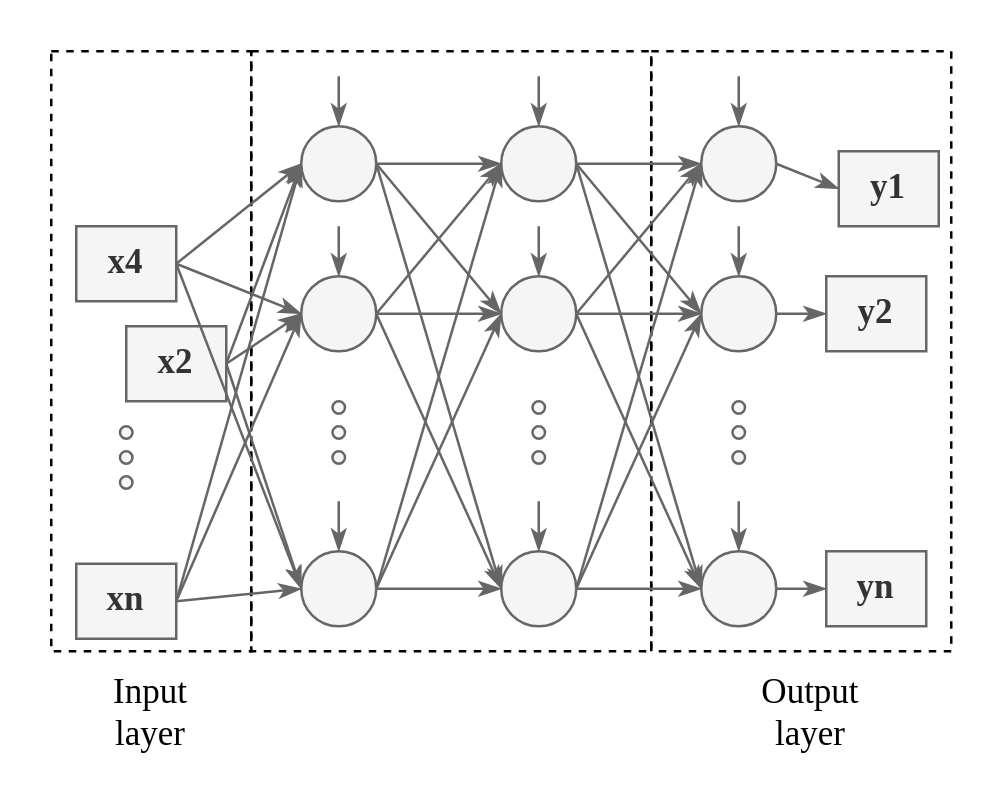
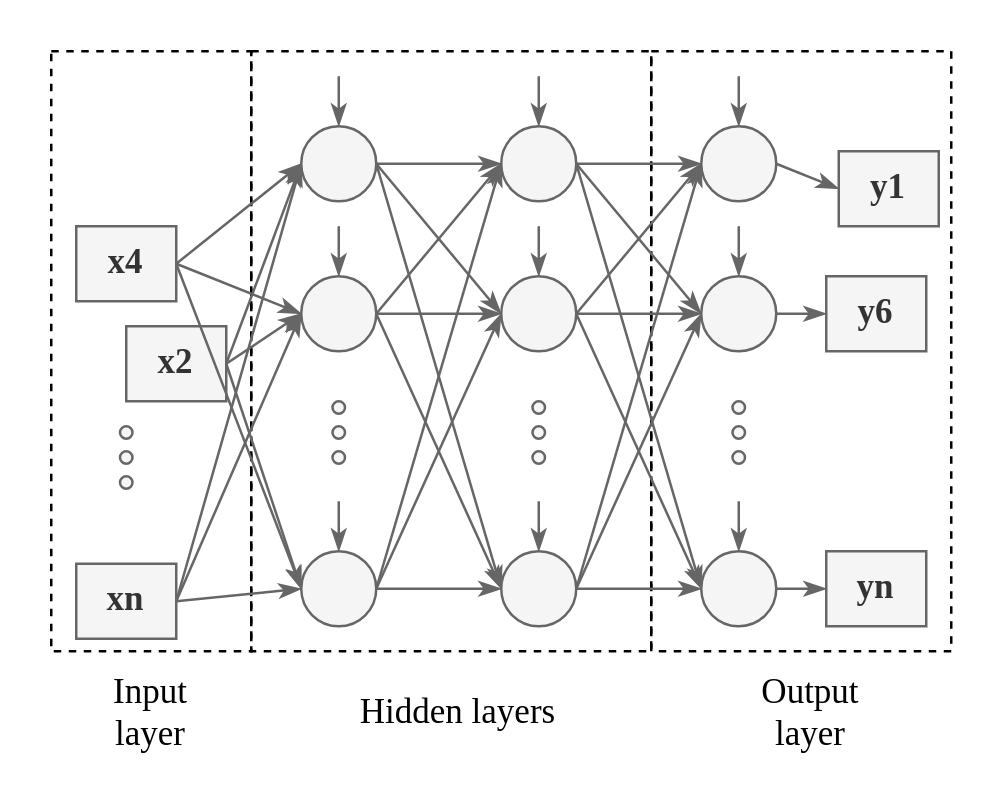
  <mxCell id="0" />
  <mxCell id="1" parent="0" />
  <mxCell id="2" value="" style="rounded=0;whiteSpace=wrap;html=1;fillColor=none;dashed=1;" vertex="1" parent="1"><mxGeometry x="260" y="20" width="120" height="240" as="geometry" /></mxCell>
  <mxCell id="3" value="" style="rounded=0;whiteSpace=wrap;html=1;fillColor=none;dashed=1;" vertex="1" parent="1"><mxGeometry x="20" y="20" width="80" height="240" as="geometry" /></mxCell>
  <mxCell id="4" value="" style="rounded=0;whiteSpace=wrap;html=1;fillColor=none;dashed=1;" vertex="1" parent="1"><mxGeometry x="100" y="20" width="160" height="240" as="geometry" /></mxCell>
  <mxCell id="5" value="x4" style="text;html=1;align=center;verticalAlign=middle;whiteSpace=wrap;rounded=0;fontFamily=Times New Roman;fontSize=14;fontStyle=1;fillColor=#f5f5f5;fontColor=#333333;strokeColor=#666666;" vertex="1" parent="1"><mxGeometry x="30" y="90" width="40" height="30" as="geometry" /></mxCell>
  <mxCell id="6" value="x2" style="text;html=1;align=center;verticalAlign=middle;whiteSpace=wrap;rounded=0;fontFamily=Times New Roman;fontSize=14;fontStyle=1;fillColor=#f5f5f5;fontColor=#333333;strokeColor=#666666;" vertex="1" parent="1"><mxGeometry x="50" y="130" width="40" height="30" as="geometry" /></mxCell>
  <mxCell id="7" value="xn" style="text;html=1;align=center;verticalAlign=middle;whiteSpace=wrap;rounded=0;fontFamily=Times New Roman;fontSize=14;fontStyle=1;fillColor=#f5f5f5;fontColor=#333333;strokeColor=#666666;" vertex="1" parent="1"><mxGeometry x="30" y="225" width="40" height="30" as="geometry" /></mxCell>
  <mxCell id="8" value="" style="ellipse;whiteSpace=wrap;html=1;aspect=fixed;fillColor=#f5f5f5;fontColor=#333333;strokeColor=#666666;" vertex="1" parent="1"><mxGeometry x="47.5" y="170" width="5" height="5" as="geometry" /></mxCell>
  <mxCell id="9" value="" style="ellipse;whiteSpace=wrap;html=1;aspect=fixed;fillColor=#f5f5f5;fontColor=#333333;strokeColor=#666666;" vertex="1" parent="1"><mxGeometry x="47.5" y="180" width="5" height="5" as="geometry" /></mxCell>
  <mxCell id="10" value="" style="ellipse;whiteSpace=wrap;html=1;aspect=fixed;fillColor=#f5f5f5;fontColor=#333333;strokeColor=#666666;" vertex="1" parent="1"><mxGeometry x="47.5" y="190" width="5" height="5" as="geometry" /></mxCell>
  <mxCell id="11" value="" style="ellipse;whiteSpace=wrap;html=1;aspect=fixed;fillColor=#f5f5f5;fontColor=#333333;strokeColor=#666666;" vertex="1" parent="1"><mxGeometry x="120" y="50" width="30" height="30" as="geometry" /></mxCell>
  <mxCell id="12" value="" style="ellipse;whiteSpace=wrap;html=1;aspect=fixed;fillColor=#f5f5f5;fontColor=#333333;strokeColor=#666666;" vertex="1" parent="1"><mxGeometry x="120" y="110" width="30" height="30" as="geometry" /></mxCell>
  <mxCell id="13" value="" style="ellipse;whiteSpace=wrap;html=1;aspect=fixed;fillColor=#f5f5f5;fontColor=#333333;strokeColor=#666666;" vertex="1" parent="1"><mxGeometry x="120" y="220" width="30" height="30" as="geometry" /></mxCell>
  <mxCell id="14" value="" style="ellipse;whiteSpace=wrap;html=1;aspect=fixed;fillColor=#f5f5f5;fontColor=#333333;strokeColor=#666666;" vertex="1" parent="1"><mxGeometry x="132.5" y="160" width="5" height="5" as="geometry" /></mxCell>
  <mxCell id="15" value="" style="ellipse;whiteSpace=wrap;html=1;aspect=fixed;fillColor=#f5f5f5;fontColor=#333333;strokeColor=#666666;" vertex="1" parent="1"><mxGeometry x="132.5" y="170" width="5" height="5" as="geometry" /></mxCell>
  <mxCell id="16" value="" style="ellipse;whiteSpace=wrap;html=1;aspect=fixed;fillColor=#f5f5f5;fontColor=#333333;strokeColor=#666666;" vertex="1" parent="1"><mxGeometry x="132.5" y="180" width="5" height="5" as="geometry" /></mxCell>
  <mxCell id="17" value="" style="ellipse;whiteSpace=wrap;html=1;aspect=fixed;fillColor=#f5f5f5;fontColor=#333333;strokeColor=#666666;" vertex="1" parent="1"><mxGeometry x="200" y="50" width="30" height="30" as="geometry" /></mxCell>
  <mxCell id="18" value="" style="ellipse;whiteSpace=wrap;html=1;aspect=fixed;fillColor=#f5f5f5;fontColor=#333333;strokeColor=#666666;" vertex="1" parent="1"><mxGeometry x="200" y="110" width="30" height="30" as="geometry" /></mxCell>
  <mxCell id="19" value="" style="ellipse;whiteSpace=wrap;html=1;aspect=fixed;fillColor=#f5f5f5;fontColor=#333333;strokeColor=#666666;" vertex="1" parent="1"><mxGeometry x="200" y="220" width="30" height="30" as="geometry" /></mxCell>
  <mxCell id="20" value="" style="ellipse;whiteSpace=wrap;html=1;aspect=fixed;fillColor=#f5f5f5;fontColor=#333333;strokeColor=#666666;" vertex="1" parent="1"><mxGeometry x="212.5" y="160" width="5" height="5" as="geometry" /></mxCell>
  <mxCell id="21" value="" style="ellipse;whiteSpace=wrap;html=1;aspect=fixed;fillColor=#f5f5f5;fontColor=#333333;strokeColor=#666666;" vertex="1" parent="1"><mxGeometry x="212.5" y="170" width="5" height="5" as="geometry" /></mxCell>
  <mxCell id="22" value="" style="ellipse;whiteSpace=wrap;html=1;aspect=fixed;fillColor=#f5f5f5;fontColor=#333333;strokeColor=#666666;" vertex="1" parent="1"><mxGeometry x="212.5" y="180" width="5" height="5" as="geometry" /></mxCell>
  <mxCell id="23" value="" style="ellipse;whiteSpace=wrap;html=1;aspect=fixed;fillColor=#f5f5f5;fontColor=#333333;strokeColor=#666666;" vertex="1" parent="1"><mxGeometry x="280" y="50" width="30" height="30" as="geometry" /></mxCell>
  <mxCell id="24" value="" style="ellipse;whiteSpace=wrap;html=1;aspect=fixed;fillColor=#f5f5f5;fontColor=#333333;strokeColor=#666666;" vertex="1" parent="1"><mxGeometry x="280" y="110" width="30" height="30" as="geometry" /></mxCell>
  <mxCell id="25" value="" style="ellipse;whiteSpace=wrap;html=1;aspect=fixed;fillColor=#f5f5f5;fontColor=#333333;strokeColor=#666666;" vertex="1" parent="1"><mxGeometry x="280" y="220" width="30" height="30" as="geometry" /></mxCell>
  <mxCell id="26" value="" style="ellipse;whiteSpace=wrap;html=1;aspect=fixed;fillColor=#f5f5f5;fontColor=#333333;strokeColor=#666666;" vertex="1" parent="1"><mxGeometry x="292.5" y="160" width="5" height="5" as="geometry" /></mxCell>
  <mxCell id="27" value="" style="ellipse;whiteSpace=wrap;html=1;aspect=fixed;fillColor=#f5f5f5;fontColor=#333333;strokeColor=#666666;" vertex="1" parent="1"><mxGeometry x="292.5" y="170" width="5" height="5" as="geometry" /></mxCell>
  <mxCell id="28" value="" style="ellipse;whiteSpace=wrap;html=1;aspect=fixed;fillColor=#f5f5f5;fontColor=#333333;strokeColor=#666666;" vertex="1" parent="1"><mxGeometry x="292.5" y="180" width="5" height="5" as="geometry" /></mxCell>
  <mxCell id="29" value="" style="endArrow=classicThin;html=1;rounded=0;exitX=1;exitY=0.5;exitDx=0;exitDy=0;entryX=0;entryY=0.5;entryDx=0;entryDy=0;endFill=1;fillColor=#f5f5f5;strokeColor=#666666;" edge="1" parent="1" source="5" target="11"><mxGeometry width="50" height="50" relative="1" as="geometry"><mxPoint x="120" y="180" as="sourcePoint" /><mxPoint x="170" y="130" as="targetPoint" /></mxGeometry></mxCell>
  <mxCell id="30" value="" style="endArrow=classicThin;html=1;rounded=0;exitX=1;exitY=0.5;exitDx=0;exitDy=0;entryX=0;entryY=0.5;entryDx=0;entryDy=0;endFill=1;fillColor=#f5f5f5;strokeColor=#666666;" edge="1" parent="1" source="5" target="12"><mxGeometry width="50" height="50" relative="1" as="geometry"><mxPoint x="80" y="115" as="sourcePoint" /><mxPoint x="130" y="95" as="targetPoint" /></mxGeometry></mxCell>
  <mxCell id="31" value="" style="endArrow=classicThin;html=1;rounded=0;exitX=1;exitY=0.5;exitDx=0;exitDy=0;entryX=0;entryY=0.5;entryDx=0;entryDy=0;endFill=1;fillColor=#f5f5f5;strokeColor=#666666;" edge="1" parent="1" source="5" target="13"><mxGeometry width="50" height="50" relative="1" as="geometry"><mxPoint x="90" y="125" as="sourcePoint" /><mxPoint x="140" y="105" as="targetPoint" /></mxGeometry></mxCell>
  <mxCell id="32" value="" style="endArrow=classicThin;html=1;rounded=0;exitX=1;exitY=0.5;exitDx=0;exitDy=0;entryX=0;entryY=0.5;entryDx=0;entryDy=0;endFill=1;fillColor=#f5f5f5;strokeColor=#666666;" edge="1" parent="1" source="6" target="11"><mxGeometry width="50" height="50" relative="1" as="geometry"><mxPoint x="100" y="135" as="sourcePoint" /><mxPoint x="150" y="115" as="targetPoint" /></mxGeometry></mxCell>
  <mxCell id="33" value="" style="endArrow=classicThin;html=1;rounded=0;exitX=1;exitY=0.5;exitDx=0;exitDy=0;entryX=0;entryY=0.5;entryDx=0;entryDy=0;endFill=1;fillColor=#f5f5f5;strokeColor=#666666;" edge="1" parent="1" source="6" target="12"><mxGeometry width="50" height="50" relative="1" as="geometry"><mxPoint x="110" y="145" as="sourcePoint" /><mxPoint x="160" y="125" as="targetPoint" /></mxGeometry></mxCell>
  <mxCell id="34" value="" style="endArrow=classicThin;html=1;rounded=0;exitX=1;exitY=0.5;exitDx=0;exitDy=0;entryX=0;entryY=0.5;entryDx=0;entryDy=0;endFill=1;fillColor=#f5f5f5;strokeColor=#666666;" edge="1" parent="1" source="7" target="13"><mxGeometry width="50" height="50" relative="1" as="geometry"><mxPoint x="120" y="155" as="sourcePoint" /><mxPoint x="170" y="135" as="targetPoint" /></mxGeometry></mxCell>
  <mxCell id="35" value="" style="endArrow=classicThin;html=1;rounded=0;exitX=1;exitY=0.5;exitDx=0;exitDy=0;entryX=0;entryY=0.5;entryDx=0;entryDy=0;endFill=1;fillColor=#f5f5f5;strokeColor=#666666;" edge="1" parent="1" source="6" target="13"><mxGeometry width="50" height="50" relative="1" as="geometry"><mxPoint x="130" y="165" as="sourcePoint" /><mxPoint x="180" y="145" as="targetPoint" /></mxGeometry></mxCell>
  <mxCell id="36" value="" style="endArrow=classicThin;html=1;rounded=0;exitX=1;exitY=0.5;exitDx=0;exitDy=0;entryX=0;entryY=0.5;entryDx=0;entryDy=0;endFill=1;fillColor=#f5f5f5;strokeColor=#666666;" edge="1" parent="1" source="7" target="12"><mxGeometry width="50" height="50" relative="1" as="geometry"><mxPoint x="140" y="175" as="sourcePoint" /><mxPoint x="190" y="155" as="targetPoint" /></mxGeometry></mxCell>
  <mxCell id="37" value="" style="endArrow=classicThin;html=1;rounded=0;exitX=1;exitY=0.5;exitDx=0;exitDy=0;entryX=0;entryY=0.5;entryDx=0;entryDy=0;endFill=1;fillColor=#f5f5f5;strokeColor=#666666;" edge="1" parent="1" source="7" target="11"><mxGeometry width="50" height="50" relative="1" as="geometry"><mxPoint x="150" y="185" as="sourcePoint" /><mxPoint x="200" y="165" as="targetPoint" /></mxGeometry></mxCell>
  <mxCell id="38" value="" style="endArrow=classicThin;html=1;rounded=0;exitX=1;exitY=0.5;exitDx=0;exitDy=0;entryX=0;entryY=0.5;entryDx=0;entryDy=0;endFill=1;fillColor=#f5f5f5;strokeColor=#666666;" edge="1" parent="1" source="11" target="17"><mxGeometry width="50" height="50" relative="1" as="geometry"><mxPoint x="162.5" y="70" as="sourcePoint" /><mxPoint x="212.5" y="30" as="targetPoint" /></mxGeometry></mxCell>
  <mxCell id="39" value="" style="endArrow=classicThin;html=1;rounded=0;exitX=1;exitY=0.5;exitDx=0;exitDy=0;entryX=0;entryY=0.5;entryDx=0;entryDy=0;endFill=1;fillColor=#f5f5f5;strokeColor=#666666;" edge="1" parent="1" source="11" target="18"><mxGeometry width="50" height="50" relative="1" as="geometry"><mxPoint x="160" y="75" as="sourcePoint" /><mxPoint x="210" y="75" as="targetPoint" /></mxGeometry></mxCell>
  <mxCell id="40" value="" style="endArrow=classicThin;html=1;rounded=0;exitX=1;exitY=0.5;exitDx=0;exitDy=0;entryX=0;entryY=0.5;entryDx=0;entryDy=0;endFill=1;fillColor=#f5f5f5;strokeColor=#666666;" edge="1" parent="1" source="11" target="19"><mxGeometry width="50" height="50" relative="1" as="geometry"><mxPoint x="170" y="85" as="sourcePoint" /><mxPoint x="220" y="85" as="targetPoint" /></mxGeometry></mxCell>
  <mxCell id="41" value="" style="endArrow=classicThin;html=1;rounded=0;exitX=1;exitY=0.5;exitDx=0;exitDy=0;entryX=0;entryY=0.5;entryDx=0;entryDy=0;endFill=1;fillColor=#f5f5f5;strokeColor=#666666;" edge="1" parent="1" source="12" target="17"><mxGeometry width="50" height="50" relative="1" as="geometry"><mxPoint x="180" y="95" as="sourcePoint" /><mxPoint x="230" y="95" as="targetPoint" /></mxGeometry></mxCell>
  <mxCell id="42" value="" style="endArrow=classicThin;html=1;rounded=0;exitX=1;exitY=0.5;exitDx=0;exitDy=0;entryX=0;entryY=0.5;entryDx=0;entryDy=0;endFill=1;fillColor=#f5f5f5;strokeColor=#666666;" edge="1" parent="1" source="12" target="18"><mxGeometry width="50" height="50" relative="1" as="geometry"><mxPoint x="190" y="105" as="sourcePoint" /><mxPoint x="240" y="105" as="targetPoint" /></mxGeometry></mxCell>
  <mxCell id="43" value="" style="endArrow=classicThin;html=1;rounded=0;exitX=1;exitY=0.5;exitDx=0;exitDy=0;entryX=0;entryY=0.5;entryDx=0;entryDy=0;endFill=1;fillColor=#f5f5f5;strokeColor=#666666;" edge="1" parent="1" source="12" target="19"><mxGeometry width="50" height="50" relative="1" as="geometry"><mxPoint x="200" y="115" as="sourcePoint" /><mxPoint x="250" y="115" as="targetPoint" /></mxGeometry></mxCell>
  <mxCell id="44" value="" style="endArrow=classicThin;html=1;rounded=0;exitX=1;exitY=0.5;exitDx=0;exitDy=0;entryX=0;entryY=0.5;entryDx=0;entryDy=0;endFill=1;fillColor=#f5f5f5;strokeColor=#666666;" edge="1" parent="1" source="13" target="19"><mxGeometry width="50" height="50" relative="1" as="geometry"><mxPoint x="210" y="125" as="sourcePoint" /><mxPoint x="260" y="125" as="targetPoint" /></mxGeometry></mxCell>
  <mxCell id="45" value="" style="endArrow=classicThin;html=1;rounded=0;exitX=1;exitY=0.5;exitDx=0;exitDy=0;entryX=0;entryY=0.5;entryDx=0;entryDy=0;endFill=1;fillColor=#f5f5f5;strokeColor=#666666;" edge="1" parent="1" source="13" target="18"><mxGeometry width="50" height="50" relative="1" as="geometry"><mxPoint x="220" y="135" as="sourcePoint" /><mxPoint x="270" y="135" as="targetPoint" /></mxGeometry></mxCell>
  <mxCell id="46" value="" style="endArrow=classicThin;html=1;rounded=0;exitX=1;exitY=0.5;exitDx=0;exitDy=0;entryX=0;entryY=0.5;entryDx=0;entryDy=0;endFill=1;fillColor=#f5f5f5;strokeColor=#666666;" edge="1" parent="1" source="13" target="17"><mxGeometry width="50" height="50" relative="1" as="geometry"><mxPoint x="230" y="145" as="sourcePoint" /><mxPoint x="280" y="145" as="targetPoint" /></mxGeometry></mxCell>
  <mxCell id="47" value="" style="endArrow=classicThin;html=1;rounded=0;exitX=1;exitY=0.5;exitDx=0;exitDy=0;entryX=0;entryY=0.5;entryDx=0;entryDy=0;endFill=1;fillColor=#f5f5f5;strokeColor=#666666;" edge="1" parent="1" source="17" target="23"><mxGeometry width="50" height="50" relative="1" as="geometry"><mxPoint x="160" y="75" as="sourcePoint" /><mxPoint x="210" y="75" as="targetPoint" /></mxGeometry></mxCell>
  <mxCell id="48" value="" style="endArrow=classicThin;html=1;rounded=0;exitX=1;exitY=0.5;exitDx=0;exitDy=0;entryX=0;entryY=0.5;entryDx=0;entryDy=0;endFill=1;fillColor=#f5f5f5;strokeColor=#666666;" edge="1" parent="1" source="17" target="24"><mxGeometry width="50" height="50" relative="1" as="geometry"><mxPoint x="240" y="75" as="sourcePoint" /><mxPoint x="290" y="75" as="targetPoint" /></mxGeometry></mxCell>
  <mxCell id="49" value="" style="endArrow=classicThin;html=1;rounded=0;exitX=1;exitY=0.5;exitDx=0;exitDy=0;entryX=0;entryY=0.5;entryDx=0;entryDy=0;endFill=1;fillColor=#f5f5f5;strokeColor=#666666;" edge="1" parent="1" source="17" target="25"><mxGeometry width="50" height="50" relative="1" as="geometry"><mxPoint x="250" y="85" as="sourcePoint" /><mxPoint x="300" y="85" as="targetPoint" /></mxGeometry></mxCell>
  <mxCell id="50" value="" style="endArrow=classicThin;html=1;rounded=0;exitX=1;exitY=0.5;exitDx=0;exitDy=0;entryX=0;entryY=0.5;entryDx=0;entryDy=0;endFill=1;fillColor=#f5f5f5;strokeColor=#666666;" edge="1" parent="1" source="18" target="23"><mxGeometry width="50" height="50" relative="1" as="geometry"><mxPoint x="260" y="95" as="sourcePoint" /><mxPoint x="310" y="95" as="targetPoint" /></mxGeometry></mxCell>
  <mxCell id="51" value="" style="endArrow=classicThin;html=1;rounded=0;exitX=1;exitY=0.5;exitDx=0;exitDy=0;entryX=0;entryY=0.5;entryDx=0;entryDy=0;endFill=1;fillColor=#f5f5f5;strokeColor=#666666;" edge="1" parent="1" source="18" target="24"><mxGeometry width="50" height="50" relative="1" as="geometry"><mxPoint x="270" y="105" as="sourcePoint" /><mxPoint x="320" y="105" as="targetPoint" /></mxGeometry></mxCell>
  <mxCell id="52" value="" style="endArrow=classicThin;html=1;rounded=0;exitX=1;exitY=0.5;exitDx=0;exitDy=0;entryX=0;entryY=0.5;entryDx=0;entryDy=0;endFill=1;fillColor=#f5f5f5;strokeColor=#666666;" edge="1" parent="1" source="18" target="25"><mxGeometry width="50" height="50" relative="1" as="geometry"><mxPoint x="280" y="115" as="sourcePoint" /><mxPoint x="330" y="115" as="targetPoint" /></mxGeometry></mxCell>
  <mxCell id="53" value="" style="endArrow=classicThin;html=1;rounded=0;exitX=1;exitY=0.5;exitDx=0;exitDy=0;entryX=0;entryY=0.5;entryDx=0;entryDy=0;endFill=1;fillColor=#f5f5f5;strokeColor=#666666;" edge="1" parent="1" source="19" target="23"><mxGeometry width="50" height="50" relative="1" as="geometry"><mxPoint x="290" y="125" as="sourcePoint" /><mxPoint x="340" y="125" as="targetPoint" /></mxGeometry></mxCell>
  <mxCell id="54" value="" style="endArrow=classicThin;html=1;rounded=0;exitX=1;exitY=0.5;exitDx=0;exitDy=0;entryX=0;entryY=0.5;entryDx=0;entryDy=0;endFill=1;fillColor=#f5f5f5;strokeColor=#666666;" edge="1" parent="1" source="19" target="24"><mxGeometry width="50" height="50" relative="1" as="geometry"><mxPoint x="300" y="135" as="sourcePoint" /><mxPoint x="350" y="135" as="targetPoint" /></mxGeometry></mxCell>
  <mxCell id="55" value="" style="endArrow=classicThin;html=1;rounded=0;exitX=1;exitY=0.5;exitDx=0;exitDy=0;entryX=0;entryY=0.5;entryDx=0;entryDy=0;endFill=1;fillColor=#f5f5f5;strokeColor=#666666;" edge="1" parent="1" source="19" target="25"><mxGeometry width="50" height="50" relative="1" as="geometry"><mxPoint x="310" y="145" as="sourcePoint" /><mxPoint x="360" y="145" as="targetPoint" /></mxGeometry></mxCell>
  <mxCell id="56" value="" style="endArrow=classicThin;html=1;rounded=0;exitX=1;exitY=0.5;exitDx=0;exitDy=0;endFill=1;entryX=0;entryY=0.5;entryDx=0;entryDy=0;fillColor=#f5f5f5;strokeColor=#666666;" edge="1" parent="1" source="23" target="68"><mxGeometry width="50" height="50" relative="1" as="geometry"><mxPoint x="320" y="155" as="sourcePoint" /><mxPoint x="350" y="65" as="targetPoint" /></mxGeometry></mxCell>
  <mxCell id="57" value="" style="endArrow=classicThin;html=1;rounded=0;exitX=1;exitY=0.5;exitDx=0;exitDy=0;endFill=1;entryX=0;entryY=0.5;entryDx=0;entryDy=0;fillColor=#f5f5f5;strokeColor=#666666;" edge="1" parent="1" source="24" target="69"><mxGeometry width="50" height="50" relative="1" as="geometry"><mxPoint x="330" y="165" as="sourcePoint" /><mxPoint x="350" y="125" as="targetPoint" /></mxGeometry></mxCell>
  <mxCell id="58" value="" style="endArrow=classicThin;html=1;rounded=0;exitX=1;exitY=0.5;exitDx=0;exitDy=0;endFill=1;entryX=0;entryY=0.5;entryDx=0;entryDy=0;fillColor=#f5f5f5;strokeColor=#666666;" edge="1" parent="1" source="25" target="70"><mxGeometry width="50" height="50" relative="1" as="geometry"><mxPoint x="340" y="175" as="sourcePoint" /><mxPoint x="350" y="235" as="targetPoint" /></mxGeometry></mxCell>
  <mxCell id="59" value="" style="endArrow=classicThin;html=1;rounded=0;entryX=0.5;entryY=0;entryDx=0;entryDy=0;endFill=1;fillColor=#f5f5f5;strokeColor=#666666;" edge="1" parent="1" target="11"><mxGeometry width="50" height="50" relative="1" as="geometry"><mxPoint x="135" y="30" as="sourcePoint" /><mxPoint x="400" y="185" as="targetPoint" /></mxGeometry></mxCell>
  <mxCell id="60" value="" style="endArrow=classicThin;html=1;rounded=0;entryX=0.5;entryY=0;entryDx=0;entryDy=0;endFill=1;fillColor=#f5f5f5;strokeColor=#666666;" edge="1" parent="1" target="12"><mxGeometry width="50" height="50" relative="1" as="geometry"><mxPoint x="135" y="90" as="sourcePoint" /><mxPoint x="145" y="60" as="targetPoint" /></mxGeometry></mxCell>
  <mxCell id="61" value="" style="endArrow=classicThin;html=1;rounded=0;entryX=0.5;entryY=0;entryDx=0;entryDy=0;endFill=1;fillColor=#f5f5f5;strokeColor=#666666;" edge="1" parent="1" target="13"><mxGeometry width="50" height="50" relative="1" as="geometry"><mxPoint x="135" y="200" as="sourcePoint" /><mxPoint x="155" y="70" as="targetPoint" /></mxGeometry></mxCell>
  <mxCell id="62" value="" style="endArrow=classicThin;html=1;rounded=0;entryX=0.5;entryY=0;entryDx=0;entryDy=0;endFill=1;fillColor=#f5f5f5;strokeColor=#666666;" edge="1" parent="1" target="17"><mxGeometry width="50" height="50" relative="1" as="geometry"><mxPoint x="215" y="30" as="sourcePoint" /><mxPoint x="165" y="80" as="targetPoint" /></mxGeometry></mxCell>
  <mxCell id="63" value="" style="endArrow=classicThin;html=1;rounded=0;entryX=0.5;entryY=0;entryDx=0;entryDy=0;endFill=1;fillColor=#f5f5f5;strokeColor=#666666;" edge="1" parent="1" target="18"><mxGeometry width="50" height="50" relative="1" as="geometry"><mxPoint x="215" y="90" as="sourcePoint" /><mxPoint x="175" y="90" as="targetPoint" /></mxGeometry></mxCell>
  <mxCell id="64" value="" style="endArrow=classicThin;html=1;rounded=0;entryX=0.5;entryY=0;entryDx=0;entryDy=0;endFill=1;fillColor=#f5f5f5;strokeColor=#666666;" edge="1" parent="1" target="19"><mxGeometry width="50" height="50" relative="1" as="geometry"><mxPoint x="215" y="200" as="sourcePoint" /><mxPoint x="185" y="100" as="targetPoint" /></mxGeometry></mxCell>
  <mxCell id="65" value="" style="endArrow=classicThin;html=1;rounded=0;entryX=0.5;entryY=0;entryDx=0;entryDy=0;endFill=1;fillColor=#f5f5f5;strokeColor=#666666;" edge="1" parent="1" target="23"><mxGeometry width="50" height="50" relative="1" as="geometry"><mxPoint x="295" y="30" as="sourcePoint" /><mxPoint x="195" y="110" as="targetPoint" /></mxGeometry></mxCell>
  <mxCell id="66" value="" style="endArrow=classicThin;html=1;rounded=0;entryX=0.5;entryY=0;entryDx=0;entryDy=0;endFill=1;fillColor=#f5f5f5;strokeColor=#666666;" edge="1" parent="1" target="24"><mxGeometry width="50" height="50" relative="1" as="geometry"><mxPoint x="295" y="90" as="sourcePoint" /><mxPoint x="205" y="120" as="targetPoint" /></mxGeometry></mxCell>
  <mxCell id="67" value="" style="endArrow=classicThin;html=1;rounded=0;entryX=0.5;entryY=0;entryDx=0;entryDy=0;endFill=1;fillColor=#f5f5f5;strokeColor=#666666;" edge="1" parent="1" target="25"><mxGeometry width="50" height="50" relative="1" as="geometry"><mxPoint x="295" y="200" as="sourcePoint" /><mxPoint x="215" y="130" as="targetPoint" /></mxGeometry></mxCell>
  <mxCell id="68" value="y1" style="text;html=1;align=center;verticalAlign=middle;whiteSpace=wrap;rounded=0;fontFamily=Times New Roman;fontSize=14;fontStyle=1;fillColor=#f5f5f5;fontColor=#333333;strokeColor=#666666;" vertex="1" parent="1"><mxGeometry x="335" y="60" width="40" height="30" as="geometry" /></mxCell>
- <mxCell id="69" value="y2" style="text;html=1;align=center;verticalAlign=middle;whiteSpace=wrap;rounded=0;fontFamily=Times New Roman;fontSize=14;fontStyle=1;fillColor=#f5f5f5;fontColor=#333333;strokeColor=#666666;" vertex="1" parent="1"><mxGeometry x="330" y="110" width="40" height="30" as="geometry" /></mxCell>
+ <mxCell id="69" value="y6" style="text;html=1;align=center;verticalAlign=middle;whiteSpace=wrap;rounded=0;fontFamily=Times New Roman;fontSize=14;fontStyle=1;fillColor=#f5f5f5;fontColor=#333333;strokeColor=#666666;" vertex="1" parent="1"><mxGeometry x="330" y="110" width="40" height="30" as="geometry" /></mxCell>
  <mxCell id="70" value="yn" style="text;html=1;align=center;verticalAlign=middle;whiteSpace=wrap;rounded=0;fontFamily=Times New Roman;fontSize=14;fontStyle=1;fillColor=#f5f5f5;fontColor=#333333;strokeColor=#666666;" vertex="1" parent="1"><mxGeometry x="330" y="220" width="40" height="30" as="geometry" /></mxCell>
  <mxCell id="71" value="Input layer" style="text;html=1;align=center;verticalAlign=middle;whiteSpace=wrap;rounded=0;fontFamily=Times New Roman;fontSize=14;" vertex="1" parent="1"><mxGeometry x="30" y="270" width="60" height="30" as="geometry" /></mxCell>
+ <mxCell id="72" value="Hidden layers" style="text;html=1;align=center;verticalAlign=middle;whiteSpace=wrap;rounded=0;fontFamily=Times New Roman;fontSize=14;" vertex="1" parent="1"><mxGeometry x="132.5" y="270" width="100" height="30" as="geometry" /></mxCell>
  <mxCell id="73" value="Output&lt;div&gt;layer&lt;/div&gt;" style="text;html=1;align=center;verticalAlign=middle;whiteSpace=wrap;rounded=0;fontFamily=Times New Roman;fontSize=14;" vertex="1" parent="1"><mxGeometry x="294" y="270" width="60" height="30" as="geometry" /></mxCell>
